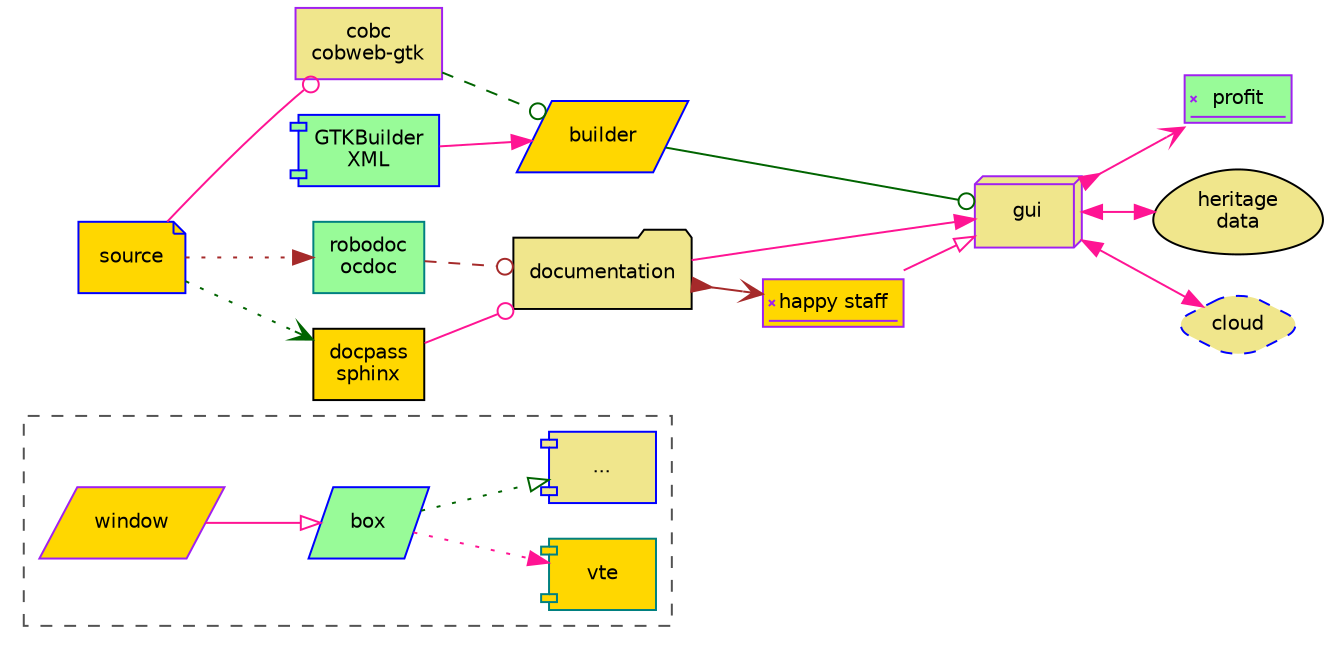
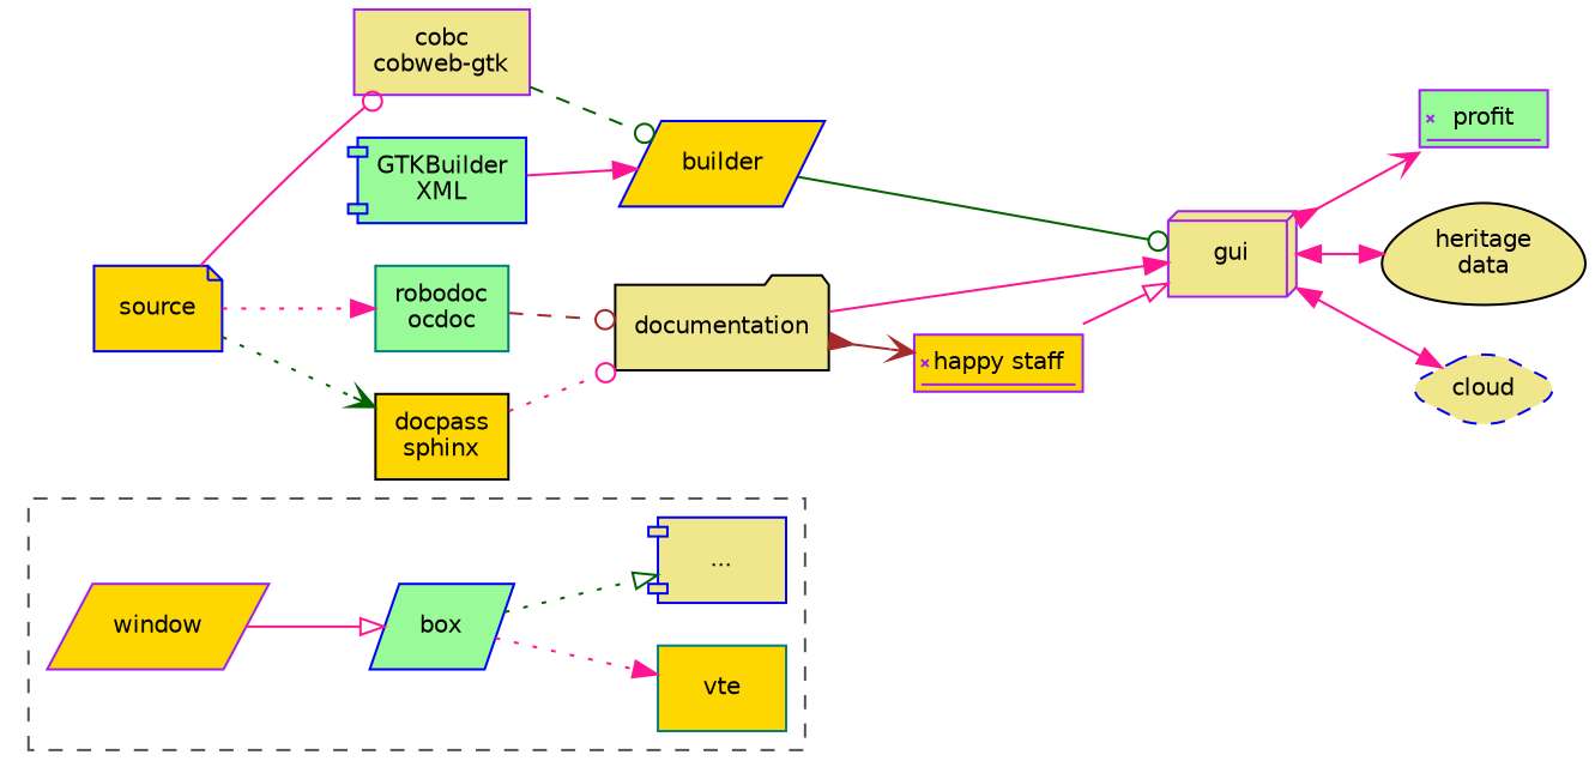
  digraph {
    compound=true
    rankdir=LR
    node [color=blue fillcolor=gold fontname=Helvetica fontsize=10 shape=parallelogram style=filled]
    edge [arrowhead=odot color=deeppink fontname=Helvetica fontsize=10 labelfontname=Helvetica labelfontsize=10]
    window [color=purple]
    box [fillcolor=palegreen]
-   vte [color=teal shape=component]
+   vte [color=teal shape=box]
    "..." [fillcolor=khaki shape=component]
    gui [color=purple fillcolor=khaki shape=box3d]
    profit [color=purple fillcolor=palegreen shape=signature]
    n7 [color=black fillcolor=khaki label="heritage\ndata" shape=egg]
    n8 [fillcolor=khaki label=cloud shape=diamond style="rounded,dashed,filled"]
    source [shape=note]
    n10 [color=purple fillcolor=khaki label="cobc\ncobweb-gtk" shape=box]
    n11 [color=teal fillcolor=palegreen label="robodoc\nocdoc" shape=box]
    n12 [color=black label="docpass\nsphinx" shape=box]
    builder
    documentation [color=black fillcolor=khaki shape=folder]
    n15 [fillcolor=palegreen label="GTKBuilder\nXML" shape=component]
    n16 [color=purple label="happy staff" shape=signature]
    subgraph cluster_1 {
      color=gray32
      style=dashed
      window
      box
      vte
      "..."
    }
    window -> box [arrowhead=onormal]
    box -> vte [arrowhead=normal style=dotted]
    box -> "..." [arrowhead=onormal color=darkgreen style=dotted]
    gui -> profit [arrowhead=open arrowtail=inv dir=both]
    gui -> n7 [dir=both arrowhead=""]
    gui -> n8 [dir=both arrowhead=""]
    source -> n10
-   source -> n11 [arrowhead=normal color=brown style=dotted]
+   source -> n11 [arrowhead=normal style=dotted]
    source -> n12 [arrowhead=open color=darkgreen style=dotted]
    n10 -> builder [color=darkgreen style=dashed]
    n11 -> documentation [color=brown style=dashed]
-   n12 -> documentation
+   n12 -> documentation [style=dotted]
    builder -> gui [color=darkgreen]
    documentation -> gui [arrowhead=normal]
    documentation -> n16 [arrowhead=open arrowtail=inv color=brown dir=both]
    n15 -> builder [arrowhead=normal]
    n16 -> gui [arrowhead=onormal]
  }
